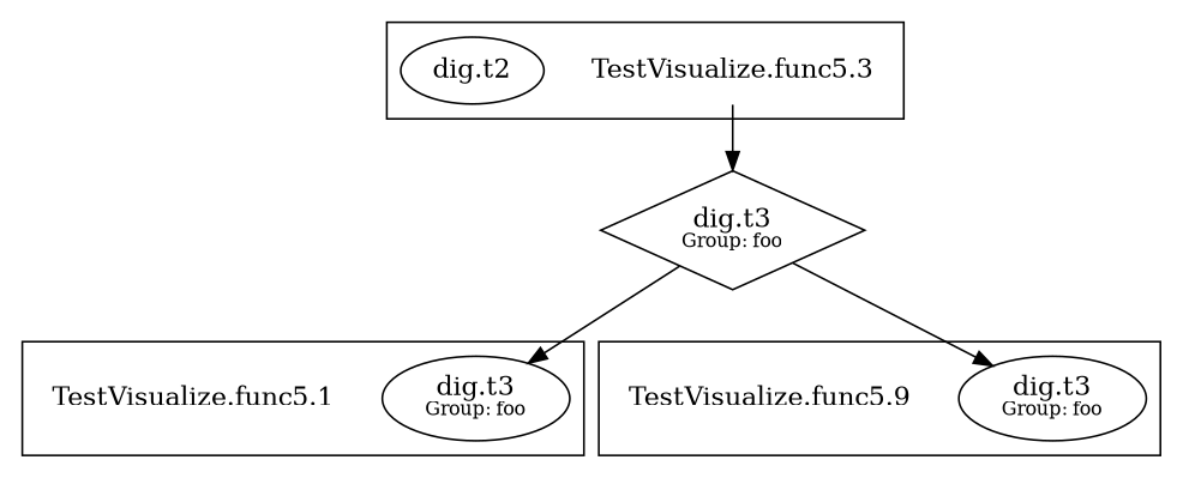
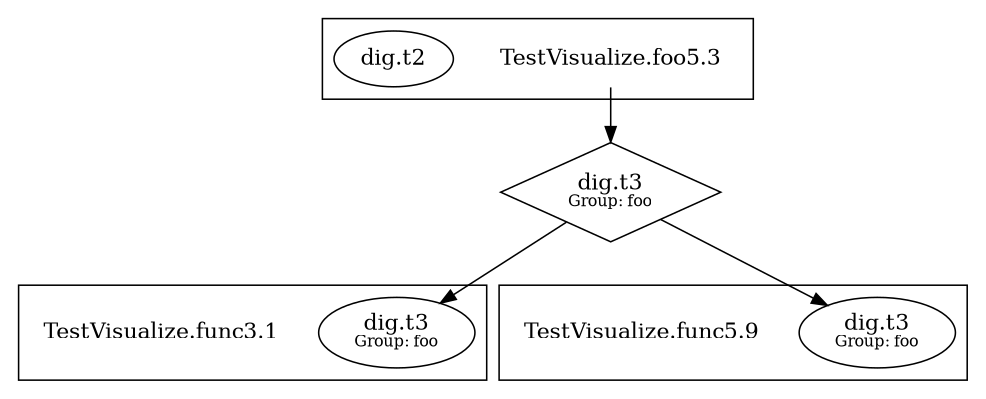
  digraph {
    compound=true
    n1 [label=<dig.t3<BR /><FONT POINT-SIZE="10">Group: foo</FONT>>]
-   "TestVisualize.func5.1" [shape=plaintext]
+   "TestVisualize.func5.1" [shape=plaintext label="TestVisualize.func3.1"]
    n3 [label=<dig.t3<BR /><FONT POINT-SIZE="10">Group: foo</FONT>>]
    n4 [label="TestVisualize.func5.9" shape=plaintext]
-   "TestVisualize.func5.3" [shape=plaintext]
+   "TestVisualize.func5.3" [shape=plaintext label="TestVisualize.foo5.3"]
    n6 [label="dig.t2"]
    n7 [label=<dig.t3<BR /><FONT POINT-SIZE="10">Group: foo</FONT>> shape=diamond]
    subgraph cluster_1 {
      n1
      "TestVisualize.func5.1"
    }
    subgraph cluster_2 {
      n3
      n4
    }
    subgraph cluster_3 {
      "TestVisualize.func5.3"
      n6
    }
    "TestVisualize.func5.3" -> n7
    n7 -> n1
    n7 -> n3
  }
